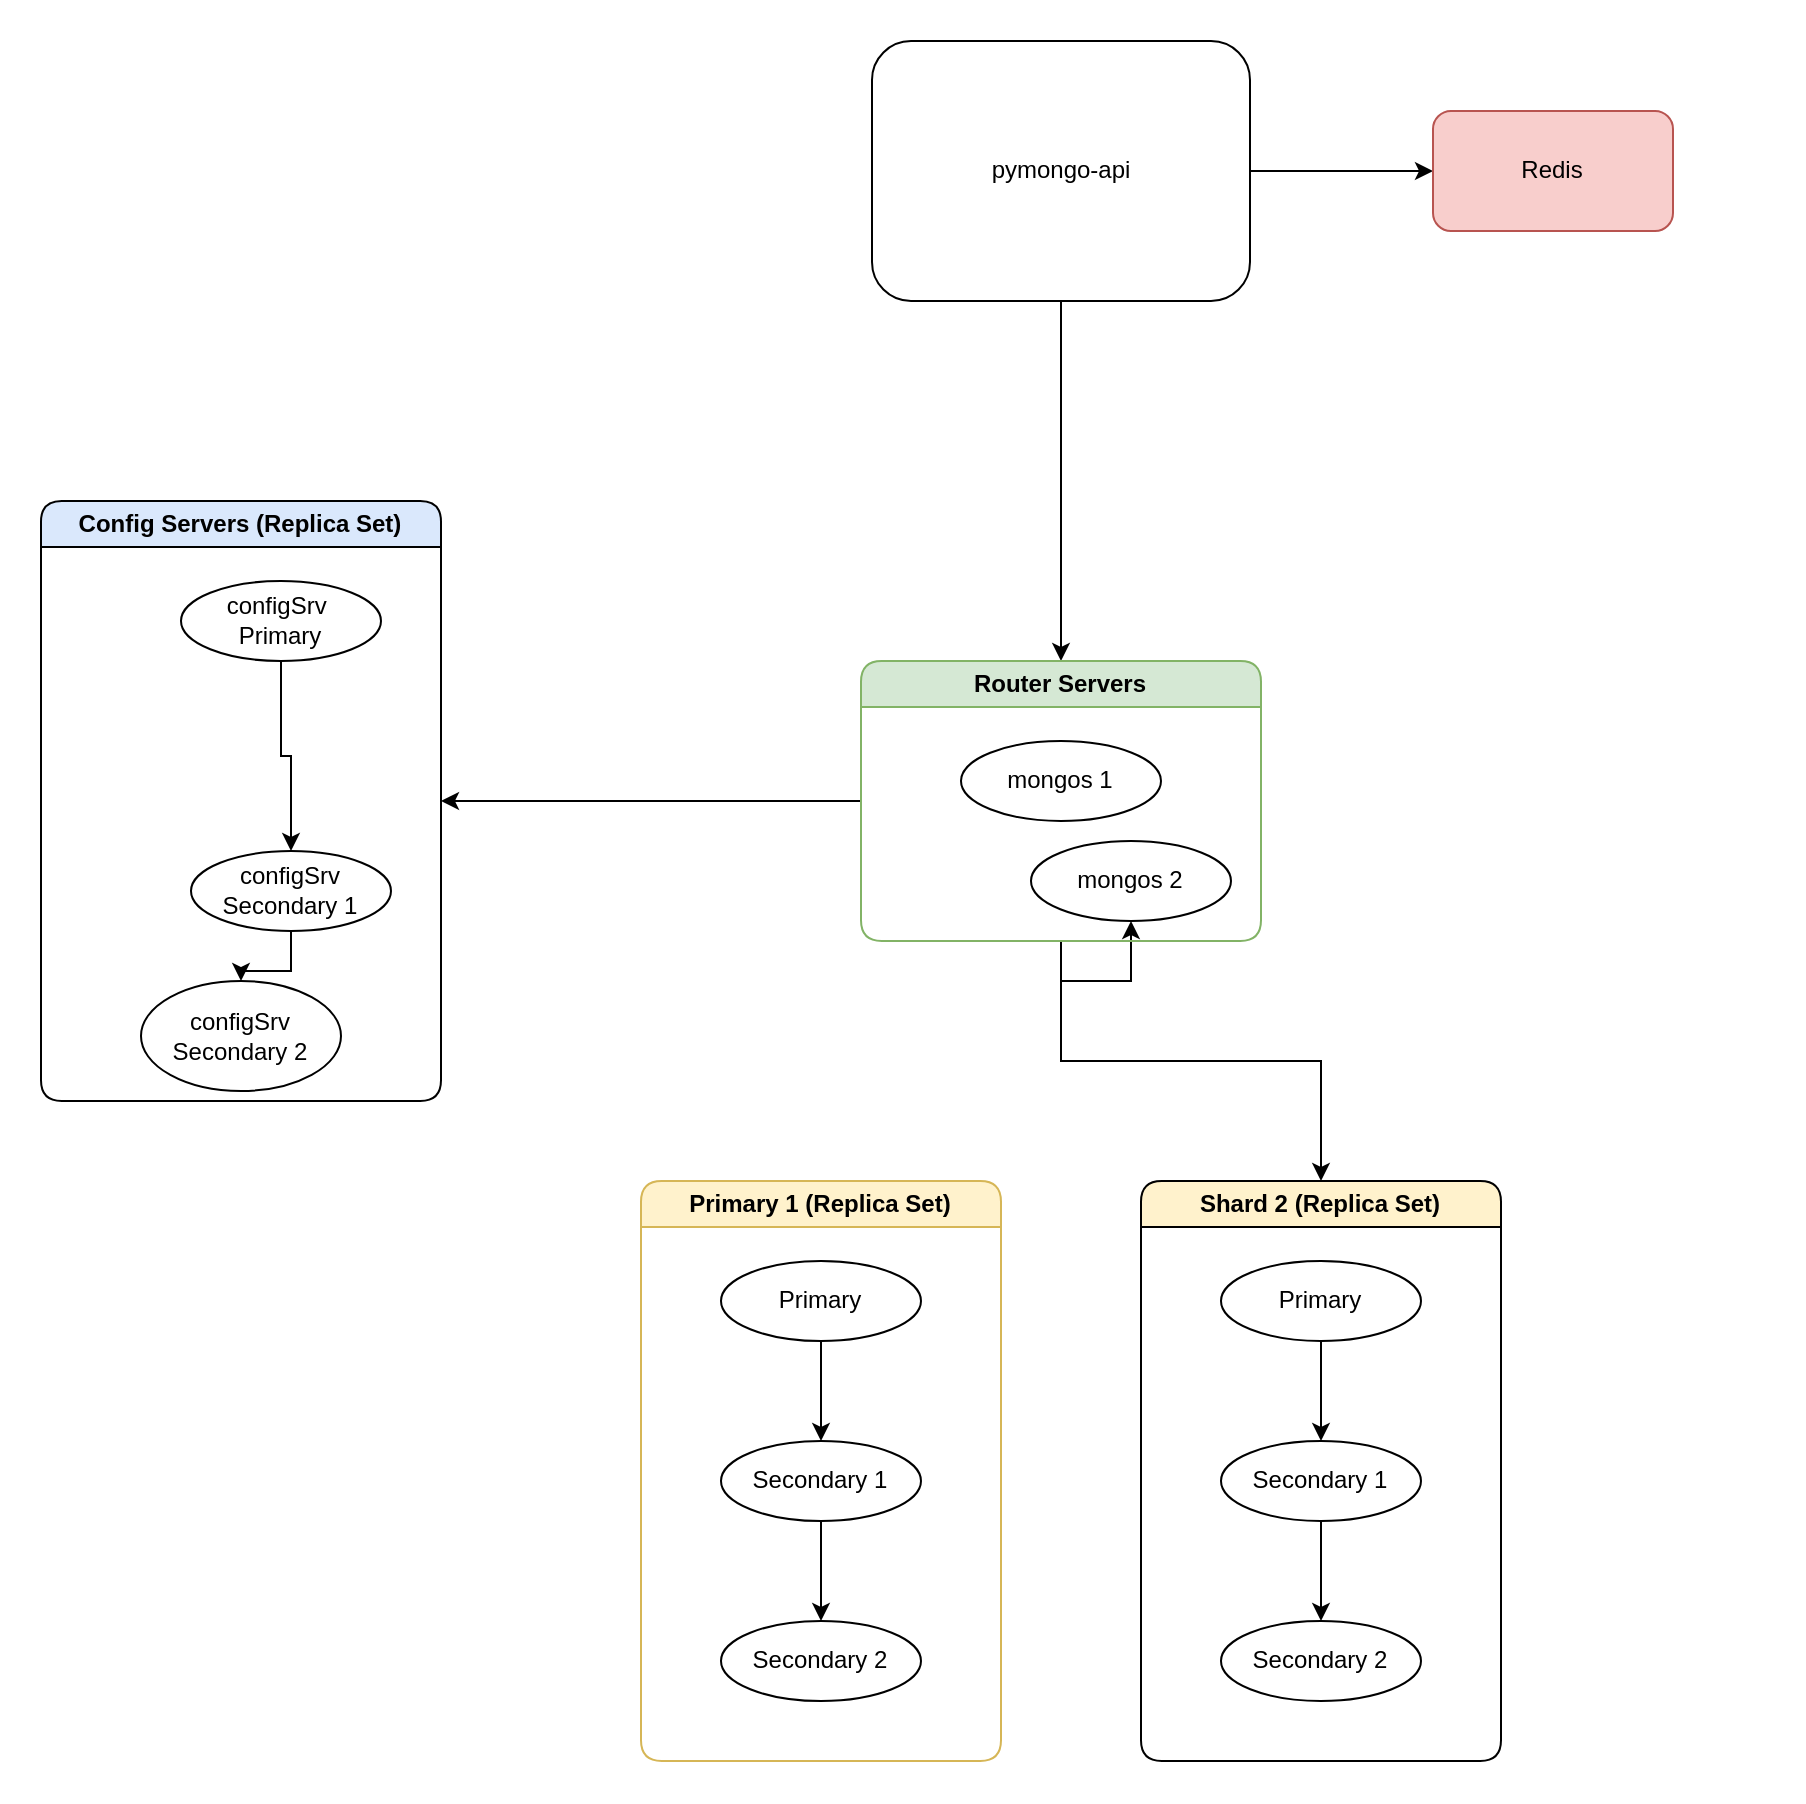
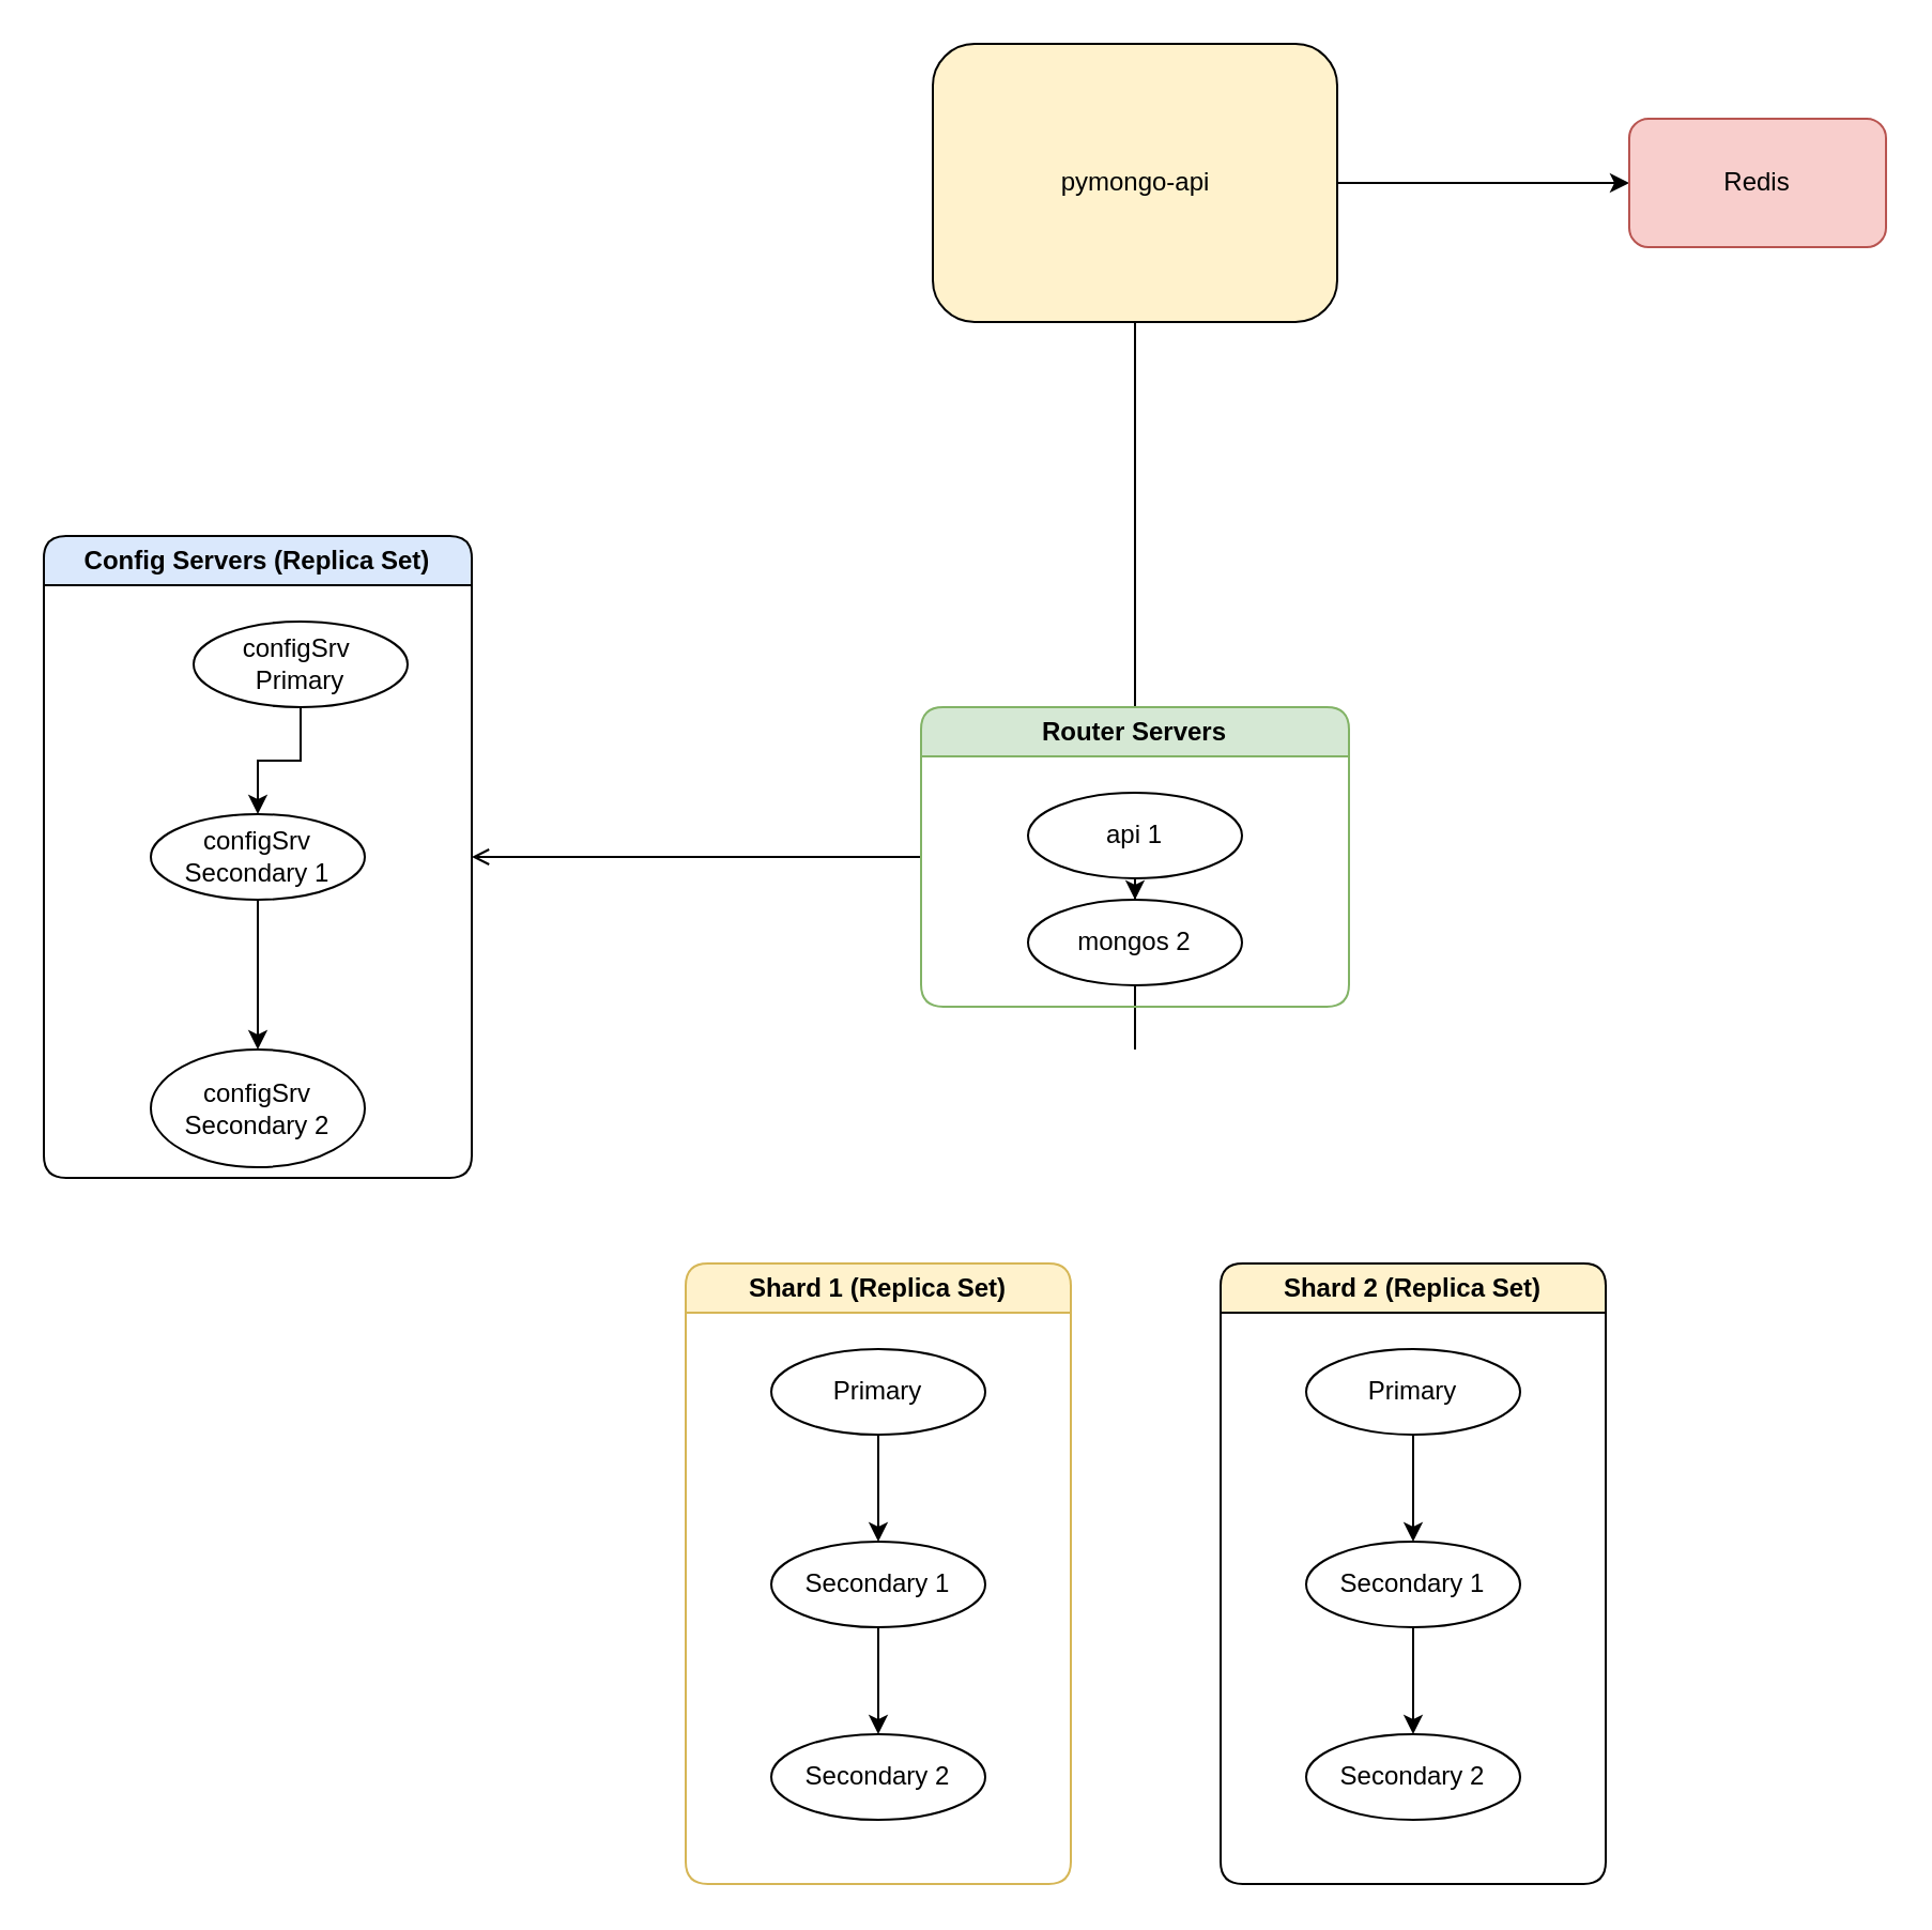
  <mxCell id="0" />
  <mxCell id="1" parent="0" />
  <mxCell id="2" value="Config Servers (Replica Set)" style="swimlane;rounded=1;whiteSpace=wrap;html=1;fillColor=#dae8fc;" parent="1" vertex="1"><mxGeometry x="20" y="250" width="200" height="300" as="geometry" /></mxCell>
  <mxCell id="3" style="edgeStyle=orthogonalEdgeStyle;rounded=0;orthogonalLoop=1;jettySize=auto;html=1;entryX=0.5;entryY=0;entryDx=0;entryDy=0;" parent="2" source="4" target="7" edge="1"><mxGeometry relative="1" as="geometry" /></mxCell>
  <mxCell id="4" value="configSrv&amp;nbsp;&lt;div&gt;Primary&lt;/div&gt;" style="ellipse;whiteSpace=wrap;html=1;fillColor=#ffffff;" parent="2" vertex="1"><mxGeometry x="70" y="40" width="100" height="40" as="geometry" /></mxCell>
  <mxCell id="5" value="configSrv&lt;div&gt;Secondary 2&lt;br&gt;&lt;/div&gt;" style="ellipse;whiteSpace=wrap;html=1;fillColor=#ffffff;" parent="2" vertex="1"><mxGeometry x="50" y="240" width="100" height="55" as="geometry" /></mxCell>
  <mxCell id="6" style="edgeStyle=orthogonalEdgeStyle;rounded=0;orthogonalLoop=1;jettySize=auto;html=1;entryX=0.5;entryY=0;entryDx=0;entryDy=0;" parent="2" source="7" target="5" edge="1"><mxGeometry relative="1" as="geometry" /></mxCell>
- <mxCell id="7" value="configSrv&lt;div&gt;Secondary 1&lt;/div&gt;" style="ellipse;whiteSpace=wrap;html=1;fillColor=#ffffff;" parent="2" vertex="1"><mxGeometry x="75" y="175" width="100" height="40" as="geometry" /></mxCell>
- <mxCell id="8" value="Primary 1 (Replica Set)" style="swimlane;rounded=1;whiteSpace=wrap;html=1;fillColor=#fff2cc;strokeColor=#d6b656;" parent="1" vertex="1"><mxGeometry x="320" y="590" width="180" height="290" as="geometry" /></mxCell>
+ <mxCell id="7" value="configSrv&lt;div&gt;Secondary 1&lt;/div&gt;" style="ellipse;whiteSpace=wrap;html=1;fillColor=#ffffff;" parent="2" vertex="1"><mxGeometry x="50" y="130" width="100" height="40" as="geometry" /></mxCell>
+ <mxCell id="8" value="Shard 1 (Replica Set)" style="swimlane;rounded=1;whiteSpace=wrap;html=1;fillColor=#fff2cc;strokeColor=#d6b656;" parent="1" vertex="1"><mxGeometry x="320" y="590" width="180" height="290" as="geometry" /></mxCell>
  <mxCell id="9" style="edgeStyle=orthogonalEdgeStyle;rounded=0;orthogonalLoop=1;jettySize=auto;html=1;exitX=0.5;exitY=1;exitDx=0;exitDy=0;entryX=0.5;entryY=0;entryDx=0;entryDy=0;" parent="8" source="10" target="12" edge="1"><mxGeometry relative="1" as="geometry" /></mxCell>
  <mxCell id="10" value="Primary" style="ellipse;whiteSpace=wrap;html=1;fillColor=#ffffff;" parent="8" vertex="1"><mxGeometry x="40" y="40" width="100" height="40" as="geometry" /></mxCell>
  <mxCell id="11" style="edgeStyle=orthogonalEdgeStyle;rounded=0;orthogonalLoop=1;jettySize=auto;html=1;exitX=0.5;exitY=1;exitDx=0;exitDy=0;entryX=0.5;entryY=0;entryDx=0;entryDy=0;" parent="8" source="12" target="13" edge="1"><mxGeometry relative="1" as="geometry" /></mxCell>
  <mxCell id="12" value="Secondary 1" style="ellipse;whiteSpace=wrap;html=1;fillColor=#ffffff;" parent="8" vertex="1"><mxGeometry x="40" y="130" width="100" height="40" as="geometry" /></mxCell>
  <mxCell id="13" value="Secondary 2" style="ellipse;whiteSpace=wrap;html=1;fillColor=#ffffff;" parent="8" vertex="1"><mxGeometry x="40" y="220" width="100" height="40" as="geometry" /></mxCell>
  <mxCell id="14" value="Shard 2 (Replica Set)" style="swimlane;rounded=1;whiteSpace=wrap;html=1;fillColor=#fff2cc;" parent="1" vertex="1"><mxGeometry x="570" y="590" width="180" height="290" as="geometry" /></mxCell>
  <mxCell id="15" style="edgeStyle=orthogonalEdgeStyle;rounded=0;orthogonalLoop=1;jettySize=auto;html=1;exitX=0.5;exitY=1;exitDx=0;exitDy=0;entryX=0.5;entryY=0;entryDx=0;entryDy=0;" parent="14" source="16" target="18" edge="1"><mxGeometry relative="1" as="geometry" /></mxCell>
  <mxCell id="16" value="Primary" style="ellipse;whiteSpace=wrap;html=1;fillColor=#ffffff;" parent="14" vertex="1"><mxGeometry x="40" y="40" width="100" height="40" as="geometry" /></mxCell>
  <mxCell id="17" style="edgeStyle=orthogonalEdgeStyle;rounded=0;orthogonalLoop=1;jettySize=auto;html=1;exitX=0.5;exitY=1;exitDx=0;exitDy=0;entryX=0.5;entryY=0;entryDx=0;entryDy=0;" parent="14" source="18" target="19" edge="1"><mxGeometry relative="1" as="geometry" /></mxCell>
  <mxCell id="18" value="Secondary 1" style="ellipse;whiteSpace=wrap;html=1;fillColor=#ffffff;" parent="14" vertex="1"><mxGeometry x="40" y="130" width="100" height="40" as="geometry" /></mxCell>
  <mxCell id="19" value="Secondary 2" style="ellipse;whiteSpace=wrap;html=1;fillColor=#ffffff;" parent="14" vertex="1"><mxGeometry x="40" y="220" width="100" height="40" as="geometry" /></mxCell>
- <mxCell id="20" style="edgeStyle=orthogonalEdgeStyle;rounded=0;orthogonalLoop=1;jettySize=auto;html=1;entryX=0.5;entryY=0;entryDx=0;entryDy=0;" parent="1" source="22" target="26" edge="1"><mxGeometry relative="1" as="geometry" /></mxCell>
+ <mxCell id="20" style="edgeStyle=orthogonalEdgeStyle;rounded=0;orthogonalLoop=1;jettySize=auto;html=1;entryX=0.5;entryY=0;entryDx=0;entryDy=0;endArrow=none;" parent="1" source="22" target="26" edge="1"><mxGeometry relative="1" as="geometry" /></mxCell>
  <mxCell id="21" style="edgeStyle=orthogonalEdgeStyle;rounded=0;orthogonalLoop=1;jettySize=auto;html=1;entryX=0;entryY=0.5;entryDx=0;entryDy=0;" edge="1" parent="1" source="22" target="29"><mxGeometry relative="1" as="geometry" /></mxCell>
- <mxCell id="22" value="pymongo-api" style="rounded=1;whiteSpace=wrap;html=1;" parent="1" vertex="1"><mxGeometry x="435.5" y="20" width="189" height="130" as="geometry" /></mxCell>
+ <mxCell id="22" value="pymongo-api" style="rounded=1;whiteSpace=wrap;html=1;fillColor=#fff2cc;" parent="1" vertex="1"><mxGeometry x="435.5" y="20" width="189" height="130" as="geometry" /></mxCell>
  <mxCell id="23" style="edgeStyle=orthogonalEdgeStyle;rounded=0;orthogonalLoop=1;jettySize=auto;html=1;" parent="1" source="26" target="28" edge="1"><mxGeometry relative="1" as="geometry" /></mxCell>
- <mxCell id="24" style="edgeStyle=orthogonalEdgeStyle;rounded=0;orthogonalLoop=1;jettySize=auto;html=1;exitX=0.5;exitY=1;exitDx=0;exitDy=0;entryX=0.5;entryY=0;entryDx=0;entryDy=0;" parent="1" source="26" target="14" edge="1"><mxGeometry relative="1" as="geometry" /></mxCell>
- <mxCell id="25" style="edgeStyle=orthogonalEdgeStyle;rounded=0;orthogonalLoop=1;jettySize=auto;html=1;entryX=1;entryY=0.5;entryDx=0;entryDy=0;" parent="1" source="26" target="2" edge="1"><mxGeometry relative="1" as="geometry" /></mxCell>
+ <mxCell id="25" style="edgeStyle=orthogonalEdgeStyle;rounded=0;orthogonalLoop=1;jettySize=auto;html=1;entryX=1;entryY=0.5;entryDx=0;entryDy=0;endArrow=open;" parent="1" source="26" target="2" edge="1"><mxGeometry relative="1" as="geometry" /></mxCell>
  <mxCell id="26" value="Router Servers" style="swimlane;rounded=1;whiteSpace=wrap;html=1;fillColor=#d5e8d4;strokeColor=#82b366;" parent="1" vertex="1"><mxGeometry x="430" y="330" width="200" height="140" as="geometry" /></mxCell>
- <mxCell id="27" value="mongos 1" style="ellipse;whiteSpace=wrap;html=1;fillColor=#ffffff;" parent="26" vertex="1"><mxGeometry x="50" y="40" width="100" height="40" as="geometry" /></mxCell>
- <mxCell id="28" value="mongos 2" style="ellipse;whiteSpace=wrap;html=1;fillColor=#ffffff;" parent="26" vertex="1"><mxGeometry x="85" y="90" width="100" height="40" as="geometry" /></mxCell>
- <mxCell id="29" value="Redis" style="rounded=1;whiteSpace=wrap;html=1;fillColor=#f8cecc;strokeColor=#b85450;" vertex="1" parent="1"><mxGeometry x="716" y="55" width="120" height="60" as="geometry" /></mxCell>
+ <mxCell id="27" value="api 1" style="ellipse;whiteSpace=wrap;html=1;fillColor=#ffffff;" parent="26" vertex="1"><mxGeometry x="50" y="40" width="100" height="40" as="geometry" /></mxCell>
+ <mxCell id="28" value="mongos 2" style="ellipse;whiteSpace=wrap;html=1;fillColor=#ffffff;" parent="26" vertex="1"><mxGeometry x="50" y="90" width="100" height="40" as="geometry" /></mxCell>
+ <mxCell id="29" value="Redis" style="rounded=1;whiteSpace=wrap;html=1;fillColor=#f8cecc;strokeColor=#b85450;" vertex="1" parent="1"><mxGeometry x="761" y="55" width="120" height="60" as="geometry" /></mxCell>
